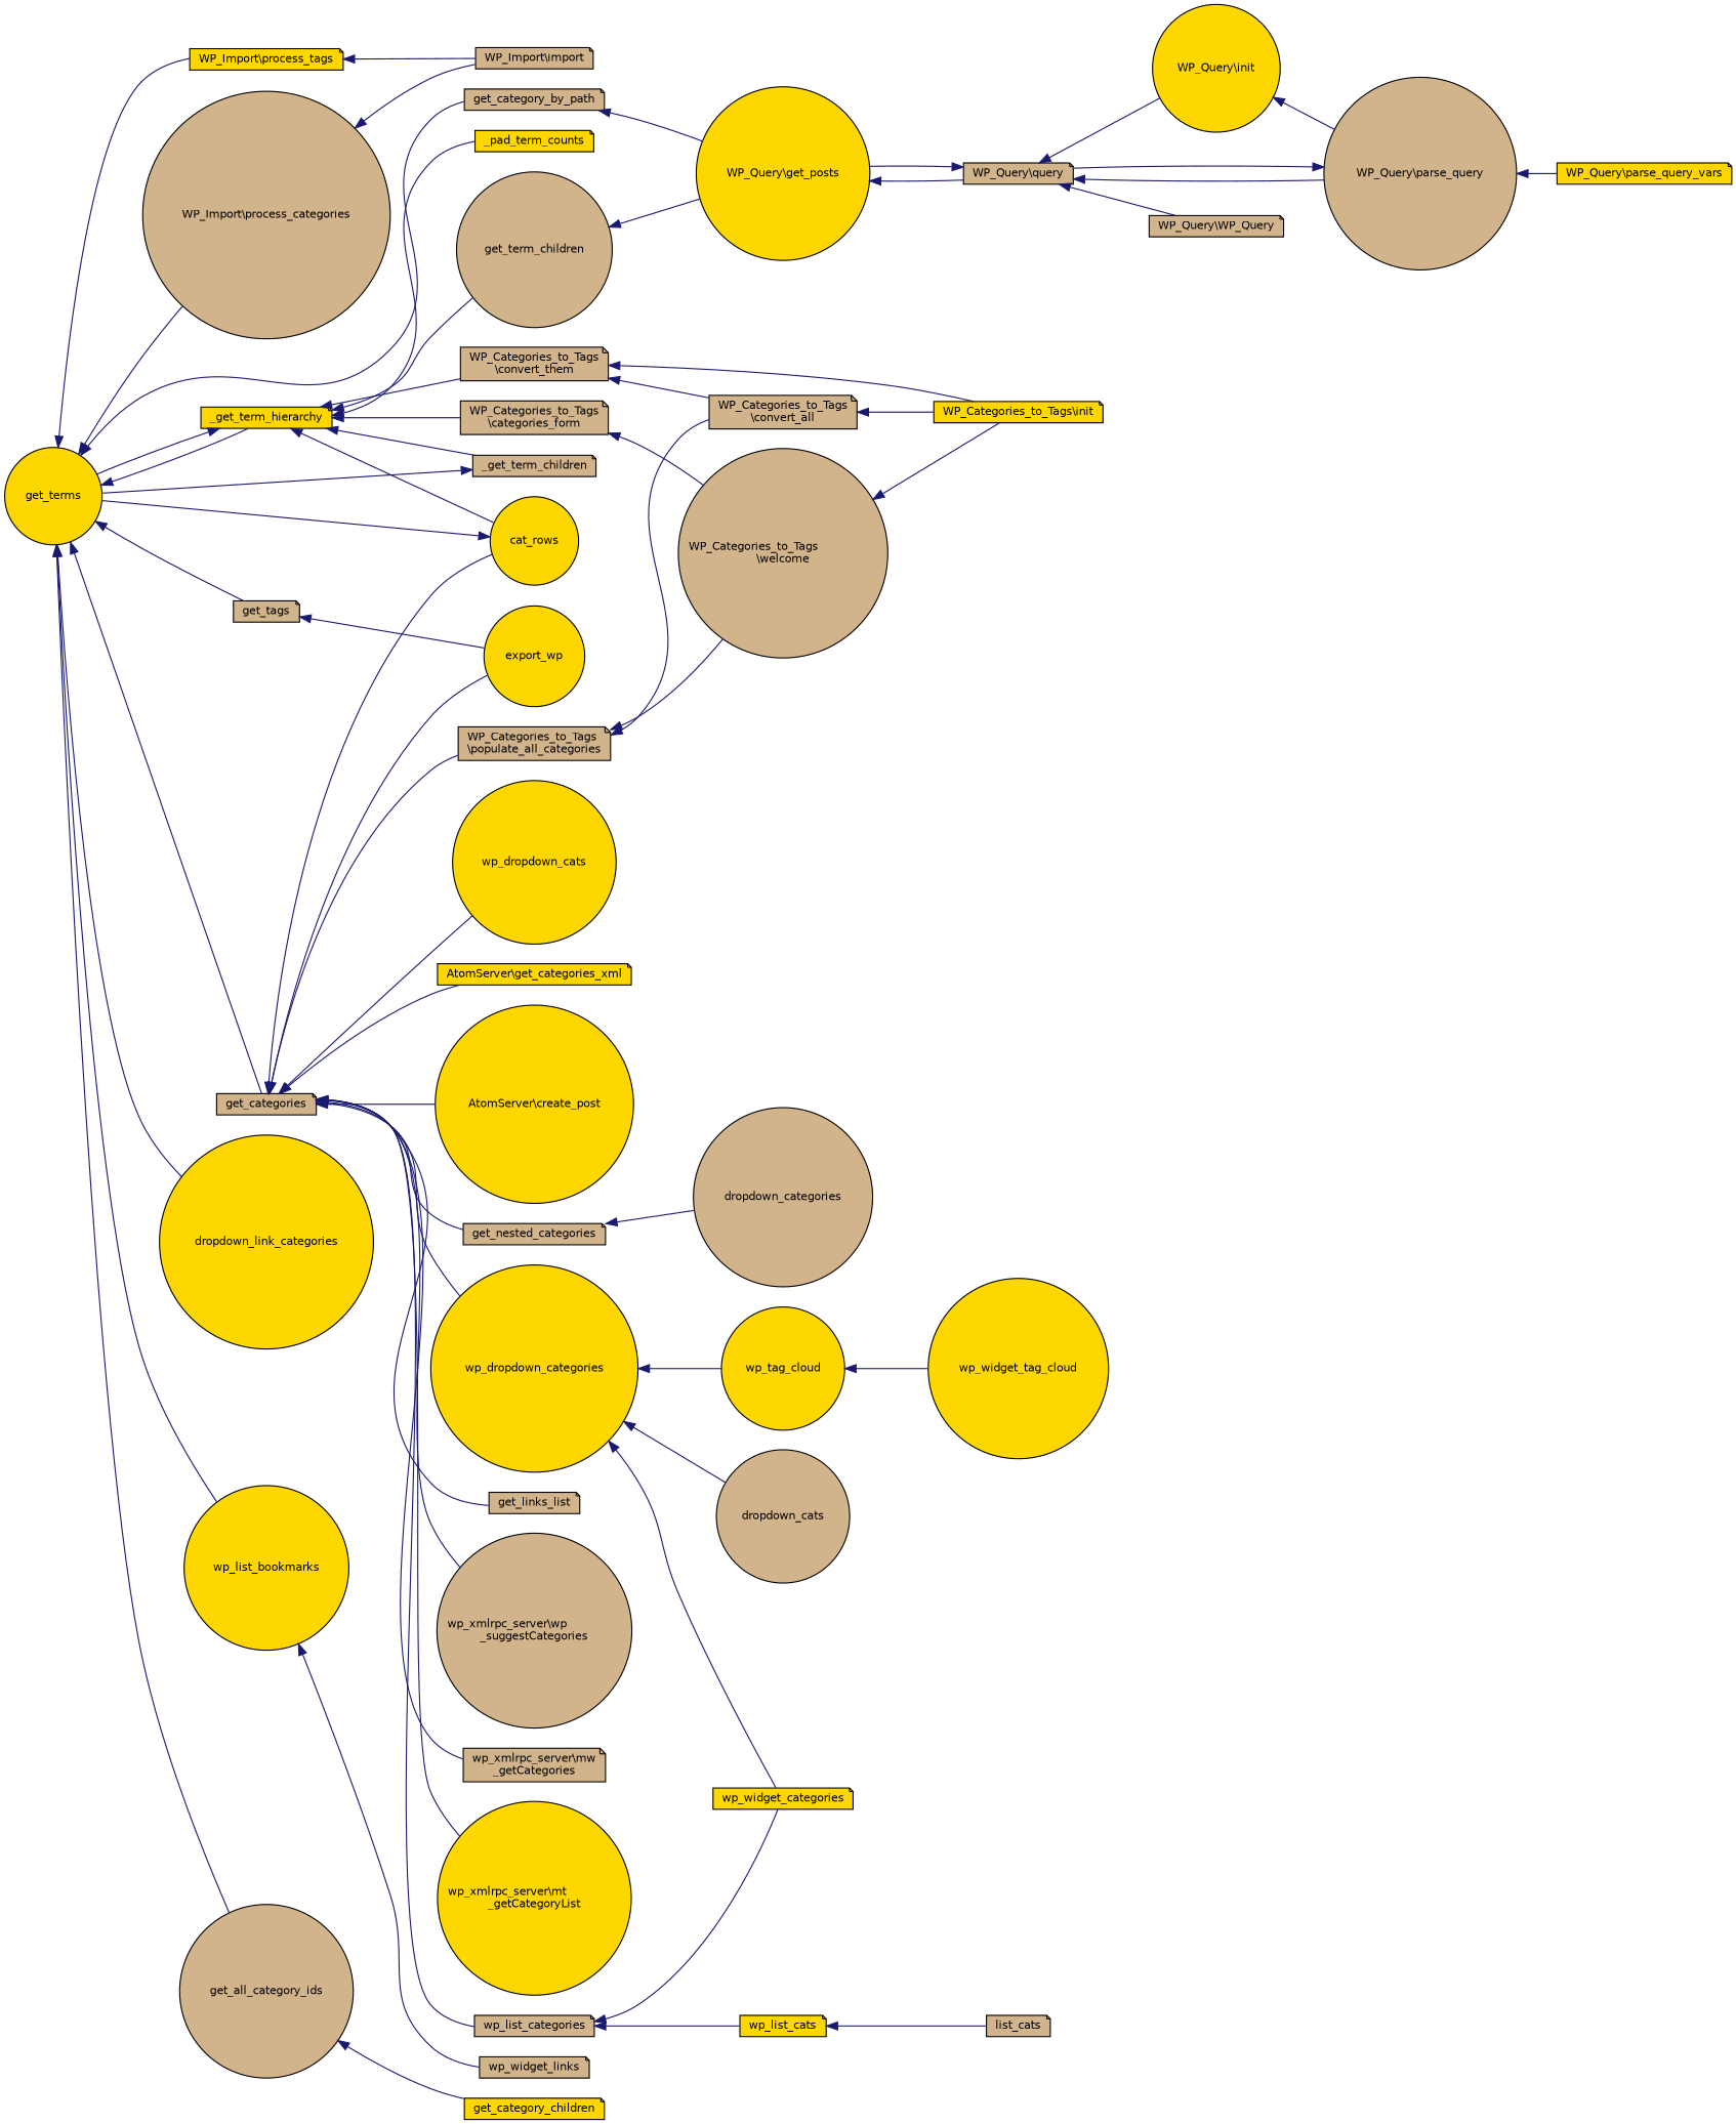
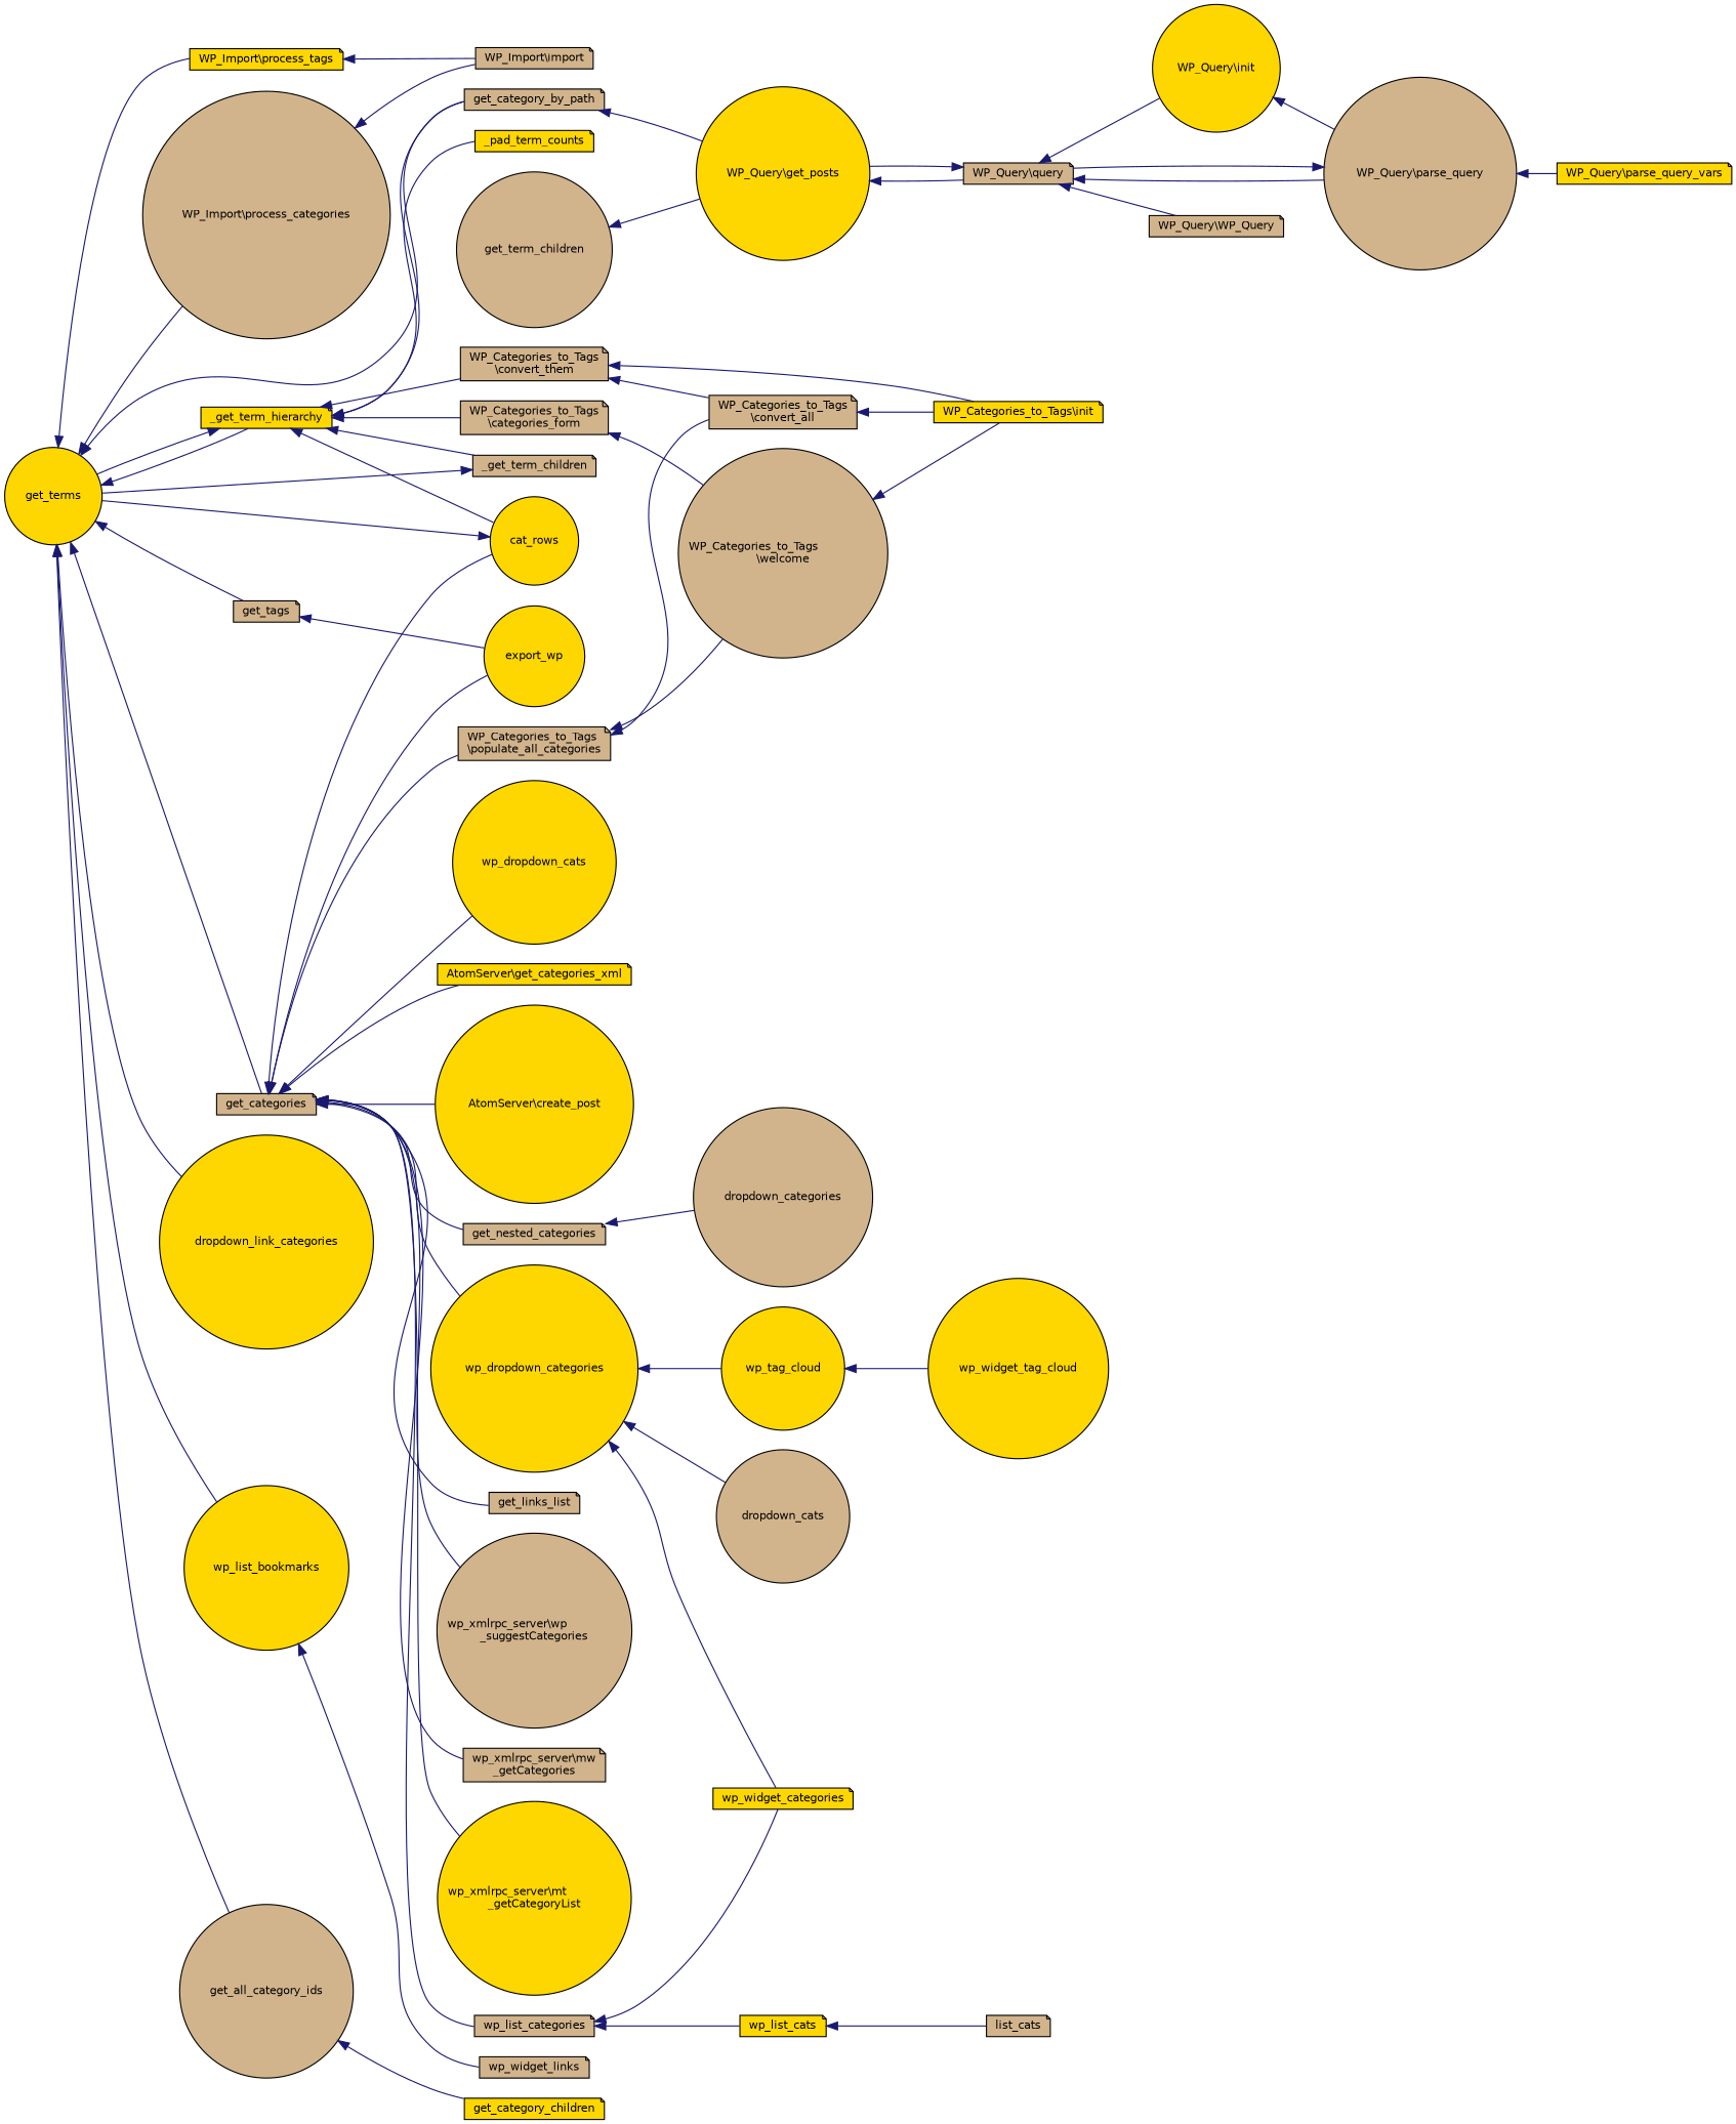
  digraph {
    rankdir=LR
    node [color=black fillcolor=tan fontname=Helvetica fontsize=10 shape=note style=filled]
    edge [color=midnightblue dir=back fontname=Helvetica fontsize=10 labelfontname=Helvetica labelfontsize=10 style=solid]
    n1 [fillcolor=gold fontcolor=black height=0.2 label=get_terms shape=circle width=0.4]
    n2 [height=0.2 label="WP_Import\\process_categories" shape=circle width=0.4]
    n3 [fillcolor=gold height=0.2 label="WP_Import\\process_tags" width=0.4]
    n4 [fillcolor=gold height=0.2 label=_get_term_hierarchy width=0.4]
    n5 [fillcolor=gold height=0.2 label=dropdown_link_categories shape=circle width=0.4]
    n6 [fillcolor=gold height=0.2 label=wp_list_bookmarks shape=circle width=0.4]
    n7 [height=0.2 label=get_all_category_ids shape=circle width=0.4]
    n8 [height=0.2 label=get_categories width=0.4]
    n9 [height=0.2 label=get_category_by_path width=0.4]
    n10 [height=0.2 label=get_tags width=0.4]
    n11 [height=0.2 label="WP_Import\\import" width=0.4]
    n12 [height=0.2 label="WP_Categories_to_Tags\l\\categories_form" width=0.4]
    n13 [height=0.2 label="WP_Categories_to_Tags\l\\convert_them" width=0.4]
    n14 [height=0.2 label=get_term_children shape=circle width=0.4]
    n15 [height=0.2 label=_get_term_children width=0.4]
    n16 [fillcolor=gold height=0.2 label=_pad_term_counts width=0.4]
    n17 [fillcolor=gold height=0.2 label=cat_rows shape=circle width=0.4]
    n18 [height=0.2 label=wp_widget_links width=0.4]
    n19 [fillcolor=gold height=0.2 label=get_category_children width=0.4]
    n20 [fillcolor=gold height=0.2 label=export_wp shape=circle width=0.4]
    n21 [height=0.2 label="WP_Categories_to_Tags\l\\populate_all_categories" width=0.4]
    n22 [height=0.2 label=get_nested_categories width=0.4]
    n23 [fillcolor=gold height=0.2 label=wp_dropdown_cats shape=circle width=0.4]
    n24 [fillcolor=gold height=0.2 label="AtomServer\\get_categories_xml" width=0.4]
    n25 [fillcolor=gold height=0.2 label="AtomServer\\create_post" shape=circle width=0.4]
    n26 [fillcolor=gold height=0.2 label=wp_dropdown_categories shape=circle width=0.4]
    n27 [height=0.2 label=wp_list_categories width=0.4]
    n28 [height=0.2 label=get_links_list width=0.4]
    n29 [height=0.2 label="wp_xmlrpc_server\\wp\l_suggestCategories" shape=circle width=0.4]
    n30 [height=0.2 label="wp_xmlrpc_server\\mw\l_getCategories" width=0.4]
    n31 [fillcolor=gold height=0.2 label="wp_xmlrpc_server\\mt\l_getCategoryList" shape=circle width=0.4]
    n32 [fillcolor=gold height=0.2 label="WP_Query\\get_posts" shape=circle width=0.4]
    n33 [height=0.2 label="WP_Categories_to_Tags\l\\welcome" shape=circle width=0.4]
    n34 [fillcolor=gold height=0.2 label="WP_Categories_to_Tags\\init" width=0.4]
    n35 [height=0.2 label="WP_Categories_to_Tags\l\\convert_all" width=0.4]
    n36 [height=0.2 label="WP_Query\\query" width=0.4]
    n37 [fillcolor=gold height=0.2 label="WP_Query\\init" shape=circle width=0.4]
    n38 [height=0.2 label="WP_Query\\parse_query" shape=circle width=0.4]
    n39 [height=0.2 label="WP_Query\\WP_Query" width=0.4]
    n40 [fillcolor=gold height=0.2 label="WP_Query\\parse_query_vars" width=0.4]
    n41 [height=0.2 label=dropdown_categories shape=circle width=0.4]
    n42 [fillcolor=gold height=0.2 label=wp_widget_categories width=0.4]
    n43 [height=0.2 label=dropdown_cats shape=circle width=0.4]
    n44 [fillcolor=gold height=0.2 label=wp_tag_cloud shape=circle width=0.4]
    n45 [fillcolor=gold height=0.2 label=wp_list_cats width=0.4]
    n46 [height=0.2 label=list_cats width=0.4]
    n47 [fillcolor=gold height=0.2 label=wp_widget_tag_cloud shape=circle width=0.4]
    n1 -> n2
    n1 -> n3
    n1 -> n4
    n1 -> n5
    n1 -> n6
    n1 -> n7
    n1 -> n8
    n1 -> n9
    n1 -> n10
    n2 -> n11
    n3 -> n11
    n4 -> n1
    n4 -> n12
    n4 -> n13
-   n4 -> n14
+   n4 -> n9
    n4 -> n15
    n4 -> n16
    n4 -> n17
    n6 -> n18
    n7 -> n19
    n8 -> n17
    n8 -> n20
    n8 -> n21
    n8 -> n22
    n8 -> n23
    n8 -> n24
    n8 -> n25
    n8 -> n26
    n8 -> n27
    n8 -> n28
    n8 -> n29
    n8 -> n30
    n8 -> n31
    n9 -> n32
    n10 -> n20
    n12 -> n33
    n13 -> n34
    n13 -> n35
    n14 -> n32
    n15 -> n1
    n17 -> n1
    n21 -> n33
    n21 -> n35
    n22 -> n41
    n26 -> n42
    n26 -> n43
    n26 -> n44
    n27 -> n42
    n27 -> n45
    n32 -> n36
    n33 -> n34
    n35 -> n34
    n36 -> n32
    n36 -> n37
    n36 -> n38
    n36 -> n39
    n37 -> n38
    n38 -> n36
    n38 -> n40
    n44 -> n47
    n45 -> n46
  }
